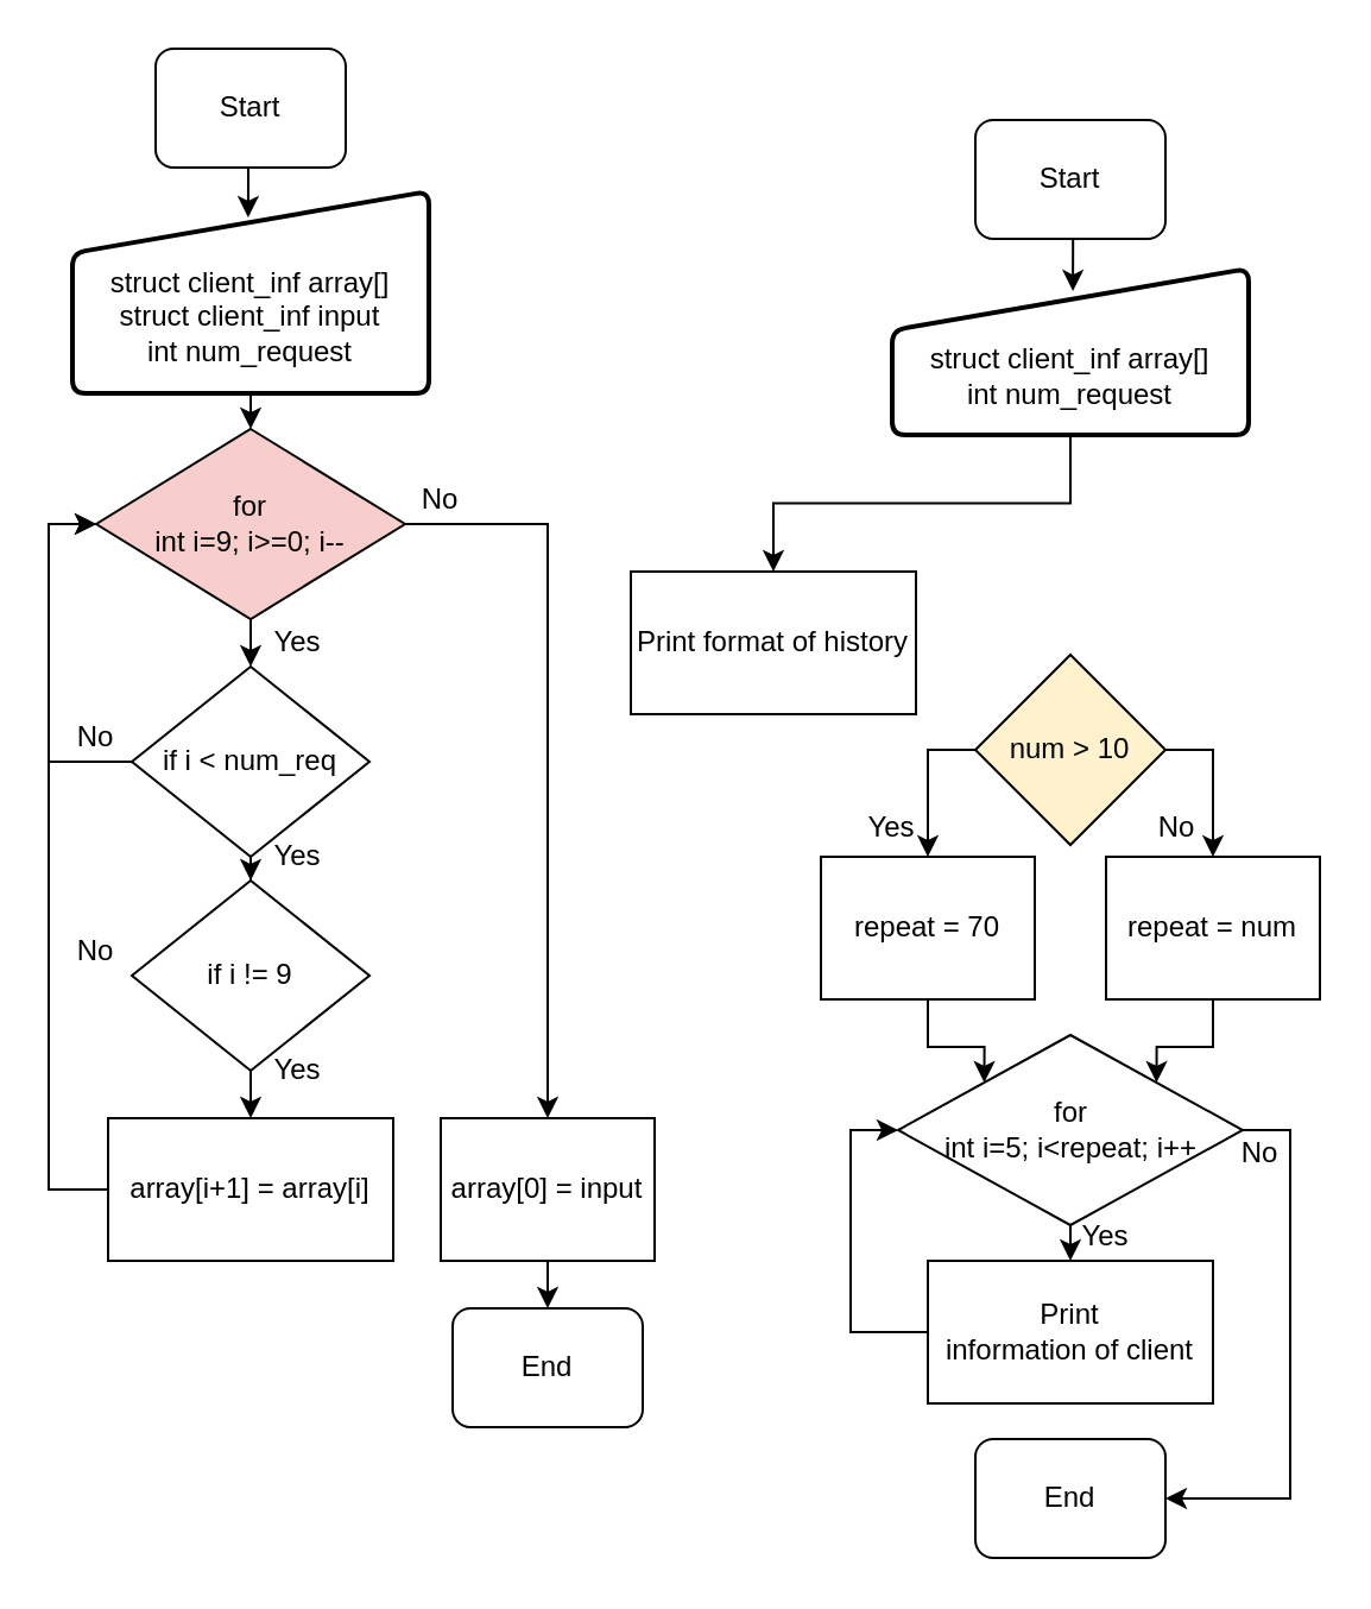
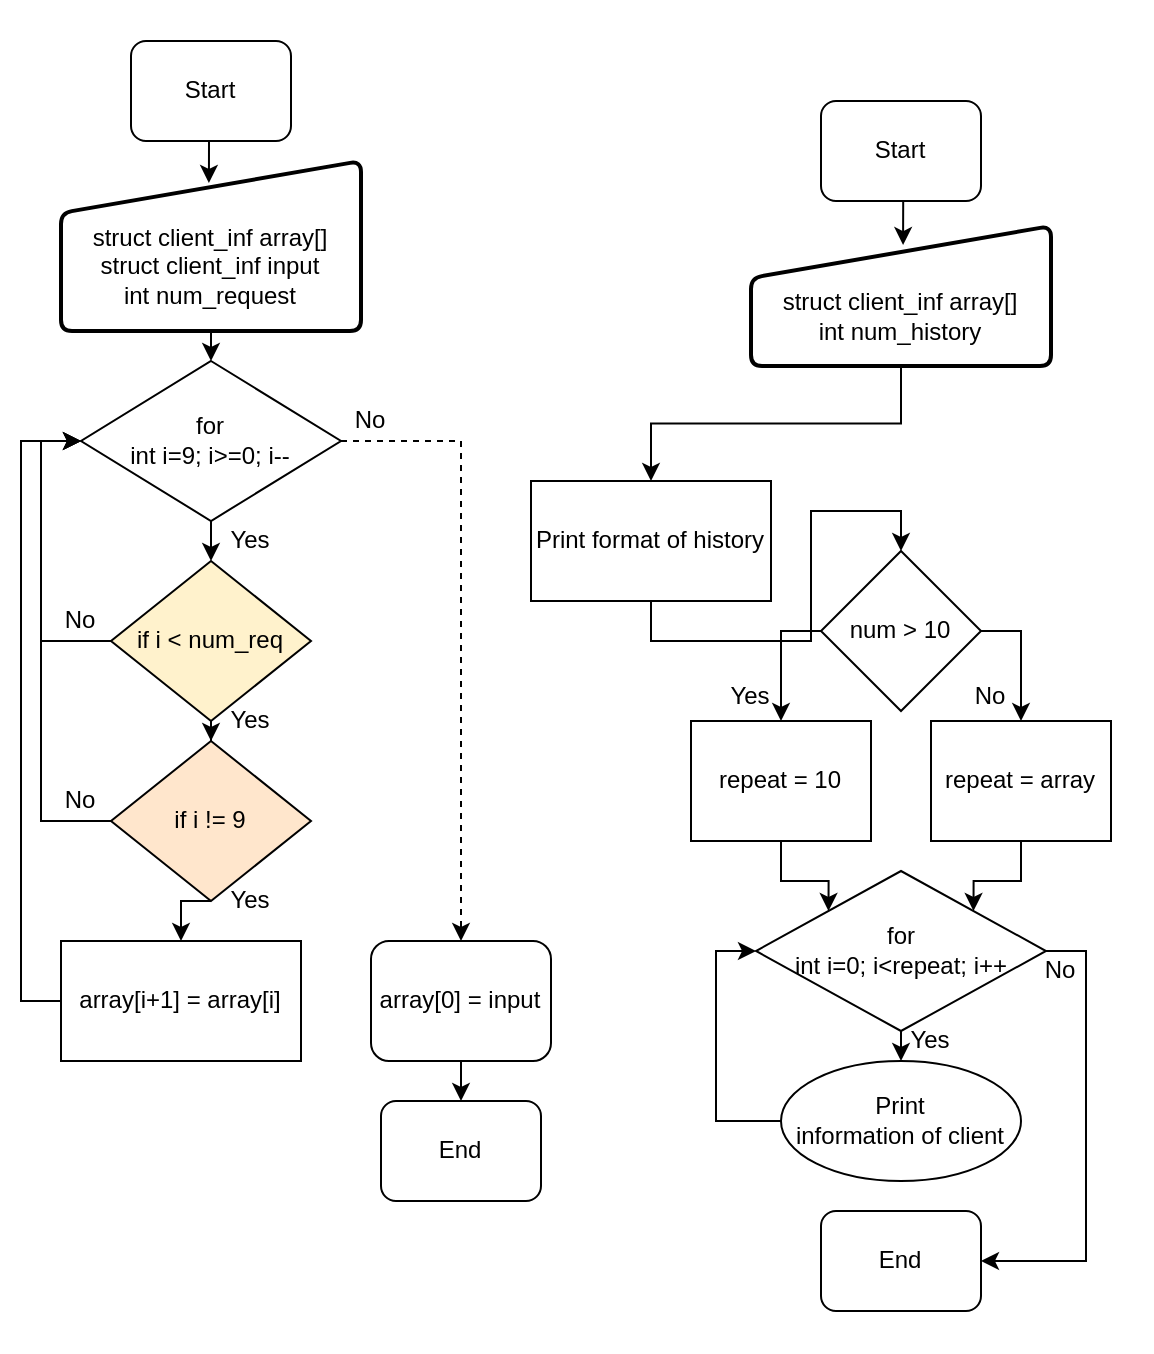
  <mxCell id="0" />
  <mxCell id="1" parent="0" />
  <mxCell id="2" style="edgeStyle=orthogonalEdgeStyle;rounded=0;orthogonalLoop=1;jettySize=auto;html=1;exitX=0.5;exitY=1;exitDx=0;exitDy=0;entryX=0.493;entryY=0.129;entryDx=0;entryDy=0;entryPerimeter=0;" edge="1" parent="1" source="3" target="6"><mxGeometry relative="1" as="geometry" /></mxCell>
  <mxCell id="3" value="Start" style="rounded=1;whiteSpace=wrap;html=1;" vertex="1" parent="1"><mxGeometry x="65" y="20" width="80" height="50" as="geometry" /></mxCell>
  <mxCell id="4" value="End&lt;br&gt;" style="rounded=1;whiteSpace=wrap;html=1;" vertex="1" parent="1"><mxGeometry x="190" y="550" width="80" height="50" as="geometry" /></mxCell>
  <mxCell id="5" style="edgeStyle=orthogonalEdgeStyle;rounded=0;orthogonalLoop=1;jettySize=auto;html=1;exitX=0.5;exitY=1;exitDx=0;exitDy=0;entryX=0.5;entryY=0;entryDx=0;entryDy=0;" edge="1" parent="1" source="6" target="9"><mxGeometry relative="1" as="geometry" /></mxCell>
  <mxCell id="6" value="" style="verticalLabelPosition=bottom;verticalAlign=top;html=1;strokeWidth=2;shape=manualInput;whiteSpace=wrap;rounded=1;size=26;arcSize=11;" vertex="1" parent="1"><mxGeometry x="30" y="80" width="150" height="85" as="geometry" /></mxCell>
  <mxCell id="7" style="edgeStyle=orthogonalEdgeStyle;rounded=0;orthogonalLoop=1;jettySize=auto;html=1;exitX=0.5;exitY=1;exitDx=0;exitDy=0;entryX=0.5;entryY=0;entryDx=0;entryDy=0;" edge="1" parent="1" source="9" target="25"><mxGeometry relative="1" as="geometry" /></mxCell>
- <mxCell id="8" style="edgeStyle=orthogonalEdgeStyle;rounded=0;orthogonalLoop=1;jettySize=auto;html=1;exitX=1;exitY=0.5;exitDx=0;exitDy=0;entryX=0.5;entryY=0;entryDx=0;entryDy=0;" edge="1" parent="1" source="9" target="30"><mxGeometry relative="1" as="geometry" /></mxCell>
- <mxCell id="9" value="for&lt;br&gt;int i=9; i&amp;gt;=0; i--&lt;br&gt;" style="rhombus;whiteSpace=wrap;html=1;fillColor=#f8cecc;" vertex="1" parent="1"><mxGeometry x="40" y="180" width="130" height="80" as="geometry" /></mxCell>
+ <mxCell id="8" style="edgeStyle=orthogonalEdgeStyle;rounded=0;orthogonalLoop=1;jettySize=auto;html=1;exitX=1;exitY=0.5;exitDx=0;exitDy=0;entryX=0.5;entryY=0;entryDx=0;entryDy=0;dashed=1;" edge="1" parent="1" source="9" target="30"><mxGeometry relative="1" as="geometry" /></mxCell>
+ <mxCell id="9" value="for&lt;br&gt;int i=9; i&amp;gt;=0; i--&lt;br&gt;" style="rhombus;whiteSpace=wrap;html=1;" vertex="1" parent="1"><mxGeometry x="40" y="180" width="130" height="80" as="geometry" /></mxCell>
  <mxCell id="10" style="edgeStyle=orthogonalEdgeStyle;rounded=0;orthogonalLoop=1;jettySize=auto;html=1;exitX=0;exitY=0.5;exitDx=0;exitDy=0;entryX=0;entryY=0.5;entryDx=0;entryDy=0;" edge="1" parent="1" source="11" target="9"><mxGeometry relative="1" as="geometry" /></mxCell>
- <mxCell id="11" value="array[i+1] = array[i]" style="rounded=0;whiteSpace=wrap;html=1;" vertex="1" parent="1"><mxGeometry x="45" y="470" width="120" height="60" as="geometry" /></mxCell>
+ <mxCell id="11" value="array[i+1] = array[i]" style="rounded=0;whiteSpace=wrap;html=1;" vertex="1" parent="1"><mxGeometry x="30" y="470" width="120" height="60" as="geometry" /></mxCell>
  <mxCell id="12" style="edgeStyle=orthogonalEdgeStyle;rounded=0;orthogonalLoop=1;jettySize=auto;html=1;exitX=0.5;exitY=1;exitDx=0;exitDy=0;entryX=0.507;entryY=0.136;entryDx=0;entryDy=0;entryPerimeter=0;" edge="1" parent="1" source="13" target="16"><mxGeometry relative="1" as="geometry" /></mxCell>
  <mxCell id="13" value="Start" style="rounded=1;whiteSpace=wrap;html=1;" vertex="1" parent="1"><mxGeometry x="410" y="50" width="80" height="50" as="geometry" /></mxCell>
  <mxCell id="14" value="End&lt;br&gt;" style="rounded=1;whiteSpace=wrap;html=1;" vertex="1" parent="1"><mxGeometry x="410" y="605" width="80" height="50" as="geometry" /></mxCell>
  <mxCell id="15" style="edgeStyle=orthogonalEdgeStyle;rounded=0;orthogonalLoop=1;jettySize=auto;html=1;exitX=0.5;exitY=1;exitDx=0;exitDy=0;entryX=0.5;entryY=0;entryDx=0;entryDy=0;" edge="1" parent="1" source="16" target="22"><mxGeometry relative="1" as="geometry" /></mxCell>
  <mxCell id="16" value="" style="verticalLabelPosition=bottom;verticalAlign=top;html=1;strokeWidth=2;shape=manualInput;whiteSpace=wrap;rounded=1;size=26;arcSize=11;" vertex="1" parent="1"><mxGeometry x="375" y="112.5" width="150" height="70" as="geometry" /></mxCell>
  <mxCell id="17" value="struct client_inf array[]&lt;br&gt;struct client_inf input&lt;br&gt;int num_request&lt;br&gt;" style="text;html=1;strokeColor=none;fillColor=none;align=center;verticalAlign=middle;whiteSpace=wrap;rounded=0;" vertex="1" parent="1"><mxGeometry x="25" y="122.5" width="160" height="20" as="geometry" /></mxCell>
  <mxCell id="18" style="edgeStyle=orthogonalEdgeStyle;rounded=0;orthogonalLoop=1;jettySize=auto;html=1;exitX=1;exitY=0.5;exitDx=0;exitDy=0;entryX=0.5;entryY=0;entryDx=0;entryDy=0;" edge="1" parent="1" source="20" target="45"><mxGeometry relative="1" as="geometry" /></mxCell>
  <mxCell id="19" style="edgeStyle=orthogonalEdgeStyle;rounded=0;orthogonalLoop=1;jettySize=auto;html=1;exitX=0;exitY=0.5;exitDx=0;exitDy=0;entryX=0.5;entryY=0;entryDx=0;entryDy=0;" edge="1" parent="1" source="20" target="43"><mxGeometry relative="1" as="geometry" /></mxCell>
- <mxCell id="20" value="num &amp;gt; 10" style="rhombus;whiteSpace=wrap;html=1;fillColor=#fff2cc;" vertex="1" parent="1"><mxGeometry x="410" y="275" width="80" height="80" as="geometry" /></mxCell>
+ <mxCell id="20" value="num &amp;gt; 10" style="rhombus;whiteSpace=wrap;html=1;" vertex="1" parent="1"><mxGeometry x="410" y="275" width="80" height="80" as="geometry" /></mxCell>
+ <mxCell id="21" style="edgeStyle=orthogonalEdgeStyle;rounded=0;orthogonalLoop=1;jettySize=auto;html=1;exitX=0.5;exitY=1;exitDx=0;exitDy=0;entryX=0.5;entryY=0;entryDx=0;entryDy=0;" edge="1" parent="1" source="22" target="20"><mxGeometry relative="1" as="geometry" /></mxCell>
  <mxCell id="22" value="Print format of history" style="rounded=0;whiteSpace=wrap;html=1;" vertex="1" parent="1"><mxGeometry x="265" y="240" width="120" height="60" as="geometry" /></mxCell>
- <mxCell id="23" style="edgeStyle=orthogonalEdgeStyle;rounded=0;orthogonalLoop=1;jettySize=auto;html=1;exitX=0.5;exitY=1;exitDx=0;exitDy=0;" edge="1" parent="1" source="25" target="28"><mxGeometry relative="1" as="geometry" /></mxCell>
+ <mxCell id="23" style="edgeStyle=orthogonalEdgeStyle;rounded=0;orthogonalLoop=1;jettySize=auto;html=1;exitX=0.5;exitY=1;exitDx=0;exitDy=0;dashed=1;" edge="1" parent="1" source="25" target="28"><mxGeometry relative="1" as="geometry" /></mxCell>
  <mxCell id="24" style="edgeStyle=orthogonalEdgeStyle;rounded=0;orthogonalLoop=1;jettySize=auto;html=1;exitX=0;exitY=0.5;exitDx=0;exitDy=0;entryX=0;entryY=0.5;entryDx=0;entryDy=0;" edge="1" parent="1" source="25" target="9"><mxGeometry relative="1" as="geometry" /></mxCell>
- <mxCell id="25" value="if i &amp;lt; num_req" style="rhombus;whiteSpace=wrap;html=1;" vertex="1" parent="1"><mxGeometry x="55" y="280" width="100" height="80" as="geometry" /></mxCell>
+ <mxCell id="25" value="if i &amp;lt; num_req" style="rhombus;whiteSpace=wrap;html=1;fillColor=#fff2cc;" vertex="1" parent="1"><mxGeometry x="55" y="280" width="100" height="80" as="geometry" /></mxCell>
  <mxCell id="26" style="edgeStyle=orthogonalEdgeStyle;rounded=0;orthogonalLoop=1;jettySize=auto;html=1;exitX=0.5;exitY=1;exitDx=0;exitDy=0;entryX=0.5;entryY=0;entryDx=0;entryDy=0;" edge="1" parent="1" source="28" target="11"><mxGeometry relative="1" as="geometry" /></mxCell>
- <mxCell id="28" value="if i != 9" style="rhombus;whiteSpace=wrap;html=1;" vertex="1" parent="1"><mxGeometry x="55" y="370" width="100" height="80" as="geometry" /></mxCell>
+ <mxCell id="27" style="edgeStyle=orthogonalEdgeStyle;rounded=0;orthogonalLoop=1;jettySize=auto;html=1;exitX=0;exitY=0.5;exitDx=0;exitDy=0;entryX=0;entryY=0.5;entryDx=0;entryDy=0;" edge="1" parent="1" source="28" target="9"><mxGeometry relative="1" as="geometry" /></mxCell>
+ <mxCell id="28" value="if i != 9" style="rhombus;whiteSpace=wrap;html=1;fillColor=#ffe6cc;" vertex="1" parent="1"><mxGeometry x="55" y="370" width="100" height="80" as="geometry" /></mxCell>
  <mxCell id="29" style="edgeStyle=orthogonalEdgeStyle;rounded=0;orthogonalLoop=1;jettySize=auto;html=1;exitX=0.5;exitY=1;exitDx=0;exitDy=0;entryX=0.5;entryY=0;entryDx=0;entryDy=0;" edge="1" parent="1" source="30" target="4"><mxGeometry relative="1" as="geometry" /></mxCell>
- <mxCell id="30" value="array[0] = input" style="rounded=0;whiteSpace=wrap;html=1;" vertex="1" parent="1"><mxGeometry x="185" y="470" width="90" height="60" as="geometry" /></mxCell>
+ <mxCell id="30" value="array[0] = input" style="whiteSpace=wrap;html=1;rounded=1;" vertex="1" parent="1"><mxGeometry x="185" y="470" width="90" height="60" as="geometry" /></mxCell>
  <mxCell id="31" value="Yes&lt;br&gt;" style="text;html=1;strokeColor=none;fillColor=none;align=center;verticalAlign=middle;whiteSpace=wrap;rounded=0;" vertex="1" parent="1"><mxGeometry x="445" y="510" width="40" height="20" as="geometry" /></mxCell>
  <mxCell id="32" value="Yes&lt;br&gt;" style="text;html=1;strokeColor=none;fillColor=none;align=center;verticalAlign=middle;whiteSpace=wrap;rounded=0;" vertex="1" parent="1"><mxGeometry x="355" y="337.5" width="40" height="20" as="geometry" /></mxCell>
  <mxCell id="33" value="Yes&lt;br&gt;" style="text;html=1;strokeColor=none;fillColor=none;align=center;verticalAlign=middle;whiteSpace=wrap;rounded=0;" vertex="1" parent="1"><mxGeometry x="105" y="440" width="40" height="20" as="geometry" /></mxCell>
  <mxCell id="34" value="Yes&lt;br&gt;" style="text;html=1;strokeColor=none;fillColor=none;align=center;verticalAlign=middle;whiteSpace=wrap;rounded=0;" vertex="1" parent="1"><mxGeometry x="105" y="350" width="40" height="20" as="geometry" /></mxCell>
  <mxCell id="35" value="Yes&lt;br&gt;" style="text;html=1;strokeColor=none;fillColor=none;align=center;verticalAlign=middle;whiteSpace=wrap;rounded=0;" vertex="1" parent="1"><mxGeometry x="105" y="260" width="40" height="20" as="geometry" /></mxCell>
  <mxCell id="36" value="No" style="text;html=1;strokeColor=none;fillColor=none;align=center;verticalAlign=middle;whiteSpace=wrap;rounded=0;" vertex="1" parent="1"><mxGeometry x="510" y="475" width="40" height="20" as="geometry" /></mxCell>
  <mxCell id="37" value="No" style="text;html=1;strokeColor=none;fillColor=none;align=center;verticalAlign=middle;whiteSpace=wrap;rounded=0;" vertex="1" parent="1"><mxGeometry x="475" y="337.5" width="40" height="20" as="geometry" /></mxCell>
  <mxCell id="38" value="No" style="text;html=1;strokeColor=none;fillColor=none;align=center;verticalAlign=middle;whiteSpace=wrap;rounded=0;" vertex="1" parent="1"><mxGeometry x="165" y="200" width="40" height="20" as="geometry" /></mxCell>
  <mxCell id="39" value="No" style="text;html=1;strokeColor=none;fillColor=none;align=center;verticalAlign=middle;whiteSpace=wrap;rounded=0;" vertex="1" parent="1"><mxGeometry x="20" y="300" width="40" height="20" as="geometry" /></mxCell>
  <mxCell id="40" value="No" style="text;html=1;strokeColor=none;fillColor=none;align=center;verticalAlign=middle;whiteSpace=wrap;rounded=0;" vertex="1" parent="1"><mxGeometry x="20" y="390" width="40" height="20" as="geometry" /></mxCell>
- <mxCell id="41" value="struct client_inf array[]&lt;br&gt;int num_request&lt;br&gt;" style="text;html=1;strokeColor=none;fillColor=none;align=center;verticalAlign=middle;whiteSpace=wrap;rounded=0;" vertex="1" parent="1"><mxGeometry x="370" y="147.5" width="160" height="20" as="geometry" /></mxCell>
+ <mxCell id="41" value="struct client_inf array[]&lt;br&gt;int num_history&lt;br&gt;" style="text;html=1;strokeColor=none;fillColor=none;align=center;verticalAlign=middle;whiteSpace=wrap;rounded=0;" vertex="1" parent="1"><mxGeometry x="370" y="147.5" width="160" height="20" as="geometry" /></mxCell>
  <mxCell id="42" style="edgeStyle=orthogonalEdgeStyle;rounded=0;orthogonalLoop=1;jettySize=auto;html=1;exitX=0.5;exitY=1;exitDx=0;exitDy=0;entryX=0;entryY=0;entryDx=0;entryDy=0;" edge="1" parent="1" source="43" target="48"><mxGeometry relative="1" as="geometry" /></mxCell>
- <mxCell id="43" value="repeat = 70" style="rounded=0;whiteSpace=wrap;html=1;" vertex="1" parent="1"><mxGeometry x="345" y="360" width="90" height="60" as="geometry" /></mxCell>
+ <mxCell id="43" value="repeat = 10" style="rounded=0;whiteSpace=wrap;html=1;" vertex="1" parent="1"><mxGeometry x="345" y="360" width="90" height="60" as="geometry" /></mxCell>
  <mxCell id="44" style="edgeStyle=orthogonalEdgeStyle;rounded=0;orthogonalLoop=1;jettySize=auto;html=1;exitX=0.5;exitY=1;exitDx=0;exitDy=0;entryX=1;entryY=0;entryDx=0;entryDy=0;" edge="1" parent="1" source="45" target="48"><mxGeometry relative="1" as="geometry" /></mxCell>
- <mxCell id="45" value="repeat = num" style="rounded=0;whiteSpace=wrap;html=1;" vertex="1" parent="1"><mxGeometry x="465" y="360" width="90" height="60" as="geometry" /></mxCell>
+ <mxCell id="45" value="repeat = array" style="rounded=0;whiteSpace=wrap;html=1;" vertex="1" parent="1"><mxGeometry x="465" y="360" width="90" height="60" as="geometry" /></mxCell>
  <mxCell id="46" style="edgeStyle=orthogonalEdgeStyle;rounded=0;orthogonalLoop=1;jettySize=auto;html=1;exitX=0.5;exitY=1;exitDx=0;exitDy=0;entryX=0.5;entryY=0;entryDx=0;entryDy=0;" edge="1" parent="1" source="48" target="50"><mxGeometry relative="1" as="geometry" /></mxCell>
  <mxCell id="47" style="edgeStyle=orthogonalEdgeStyle;rounded=0;orthogonalLoop=1;jettySize=auto;html=1;exitX=1;exitY=0.5;exitDx=0;exitDy=0;entryX=1;entryY=0.5;entryDx=0;entryDy=0;" edge="1" parent="1" source="48" target="14"><mxGeometry relative="1" as="geometry" /></mxCell>
- <mxCell id="48" value="&lt;span&gt;for&lt;/span&gt;&lt;br&gt;&lt;span&gt;int i=5; i&amp;lt;repeat; i++&lt;/span&gt;" style="rhombus;whiteSpace=wrap;html=1;" vertex="1" parent="1"><mxGeometry x="377.5" y="435" width="145" height="80" as="geometry" /></mxCell>
+ <mxCell id="48" value="&lt;span&gt;for&lt;/span&gt;&lt;br&gt;&lt;span&gt;int i=0; i&amp;lt;repeat; i++&lt;/span&gt;" style="rhombus;whiteSpace=wrap;html=1;" vertex="1" parent="1"><mxGeometry x="377.5" y="435" width="145" height="80" as="geometry" /></mxCell>
  <mxCell id="49" style="edgeStyle=orthogonalEdgeStyle;rounded=0;orthogonalLoop=1;jettySize=auto;html=1;exitX=0;exitY=0.5;exitDx=0;exitDy=0;entryX=0;entryY=0.5;entryDx=0;entryDy=0;" edge="1" parent="1" source="50" target="48"><mxGeometry relative="1" as="geometry" /></mxCell>
- <mxCell id="50" value="Print&lt;br&gt;information of client&lt;br&gt;" style="rounded=0;whiteSpace=wrap;html=1;" vertex="1" parent="1"><mxGeometry x="390" y="530" width="120" height="60" as="geometry" /></mxCell>
+ <mxCell id="50" value="Print&lt;br&gt;information of client&lt;br&gt;" style="ellipse;whiteSpace=wrap;html=1;" vertex="1" parent="1"><mxGeometry x="390" y="530" width="120" height="60" as="geometry" /></mxCell>
